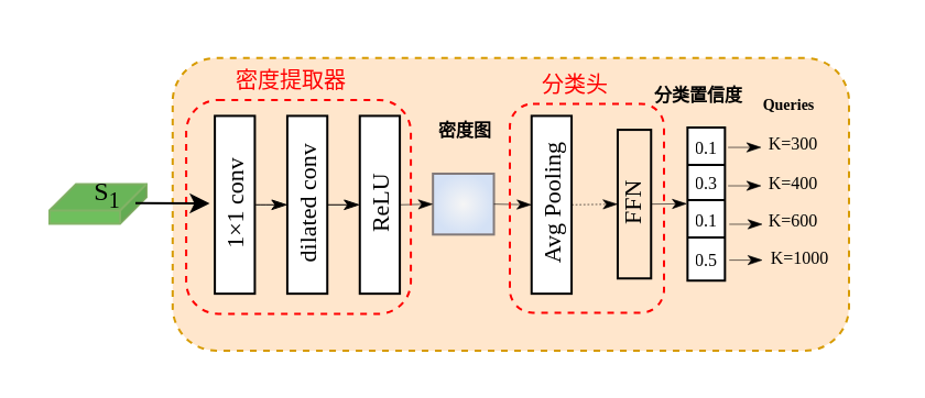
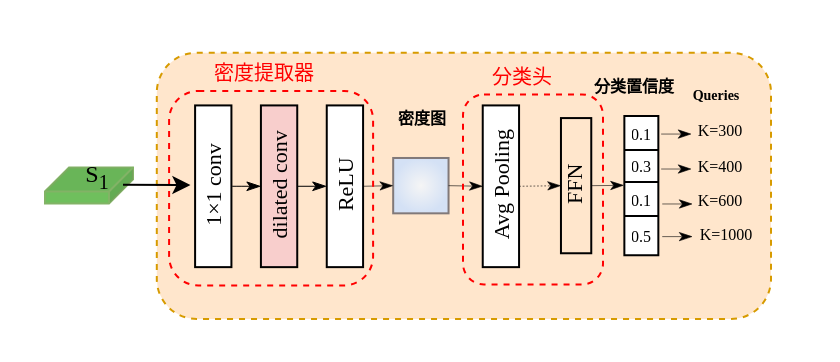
  <mxCell id="0" />
  <mxCell id="1" parent="0" />
  <mxCell id="2" value="" style="shape=cube;whiteSpace=wrap;html=1;boundedLbl=1;backgroundOutline=1;darkOpacity=0.05;darkOpacity2=0.1;size=12;fillStyle=solid;flipH=1;spacingTop=-1;spacingLeft=0;spacing=2;fillColor=light-dark(#6fbf5d, #0c2100);strokeColor=#82b366;movable=1;resizable=1;rotatable=1;deletable=1;editable=1;locked=0;connectable=1;fontFamily=Times New Roman;" parent="1" vertex="1"><mxGeometry x="22" y="83.21" width="44" height="18" as="geometry" /></mxCell>
  <mxCell id="3" value="" style="rounded=1;whiteSpace=wrap;html=1;fontFamily=Times New Roman;fillColor=#ffe6cc;strokeColor=#d79b00;dashed=1;" parent="1" vertex="1"><mxGeometry x="77.9" y="25.87" width="307.1" height="133.13" as="geometry" /></mxCell>
  <mxCell id="4" value="" style="group;fontFamily=Times New Roman;" parent="1" vertex="1" connectable="0"><mxGeometry x="91.222" y="37.697" width="263.327" height="97.892" as="geometry" /></mxCell>
  <mxCell id="5" value="&lt;b&gt;&lt;font face=&quot;宋体&quot;&gt;密度图&lt;/font&gt;&lt;/b&gt;" style="text;html=1;align=center;verticalAlign=middle;whiteSpace=wrap;rounded=0;fontSize=8;fontFamily=Times New Roman;" parent="4" vertex="1"><mxGeometry x="86.262" y="3.496" width="68.102" height="34.652" as="geometry" /></mxCell>
  <mxCell id="6" value="&lt;font face=&quot;宋体&quot;&gt;密度提取器&lt;/font&gt;" style="text;html=1;align=center;verticalAlign=middle;whiteSpace=wrap;rounded=0;fontColor=#FF0000;fontFamily=Times New Roman;fontSize=10;" parent="4" vertex="1"><mxGeometry x="-14.172" y="-17.177" width="110" height="30" as="geometry" /></mxCell>
  <mxCell id="7" value="&lt;font face=&quot;宋体&quot;&gt;分类头&lt;/font&gt;" style="text;html=1;align=center;verticalAlign=middle;whiteSpace=wrap;rounded=0;fontColor=#FF0000;fontFamily=Times New Roman;fontSize=10;" parent="4" vertex="1"><mxGeometry x="114.778" y="-15.177" width="110" height="30" as="geometry" /></mxCell>
  <mxCell id="8" value="&lt;span style=&quot;font-size: 8px;&quot;&gt;&lt;b&gt;&lt;font face=&quot;宋体&quot;&gt;分类置信度&lt;/font&gt;&lt;/b&gt;&lt;/span&gt;" style="text;html=1;align=center;verticalAlign=middle;whiteSpace=wrap;rounded=0;fontFamily=Times New Roman;fontSize=6;fontColor=default;labelBackgroundColor=none;" parent="1" vertex="1"><mxGeometry x="282.309" y="25.74" width="69.91" height="34.962" as="geometry" /></mxCell>
  <mxCell id="9" value="&lt;font style=&quot;font-size: 7px;&quot;&gt;&lt;b style=&quot;&quot;&gt;Queries&lt;/b&gt;&lt;/font&gt;" style="text;html=1;align=center;verticalAlign=middle;whiteSpace=wrap;rounded=0;fontFamily=Times New Roman;fontSize=6;fontColor=default;labelBackgroundColor=none;" parent="1" vertex="1"><mxGeometry x="323.09" y="30.705" width="69.91" height="34.962" as="geometry" /></mxCell>
  <mxCell id="10" value="" style="group;fontFamily=Times New Roman;" parent="1" vertex="1" connectable="0"><mxGeometry x="97.048" y="52.208" width="231.623" height="102.792" as="geometry" /></mxCell>
  <mxCell id="11" value="&lt;p class=&quot;p1&quot; style=&quot;margin: 0px; font-variant-numeric: normal; font-variant-east-asian: normal; font-variant-alternates: normal; font-size-adjust: none; font-kerning: auto; font-optical-sizing: auto; font-feature-settings: normal; font-variation-settings: normal; font-variant-position: normal; font-variant-emoji: normal; font-stretch: normal; line-height: normal; text-align: start;&quot;&gt;&lt;font style=&quot;color: rgb(0, 0, 0); font-size: 11px;&quot;&gt;1×1 conv&lt;/font&gt;&lt;/p&gt;" style="rounded=0;whiteSpace=wrap;html=1;horizontal=0;fontFamily=Times New Roman;" parent="10" vertex="1"><mxGeometry width="18.161" height="80.855" as="geometry" /></mxCell>
  <mxCell id="12" value="" style="whiteSpace=wrap;html=1;aspect=fixed;fillColor=#f5f5f5;strokeColor=light-dark(#817979, #959595);gradientColor=#D4E1F5;gradientDirection=radial;fontFamily=Times New Roman;" parent="10" vertex="1"><mxGeometry x="99.039" y="26.278" width="27.684" height="27.684" as="geometry" /></mxCell>
  <mxCell id="13" value="" style="shape=table;startSize=0;container=1;collapsible=0;childLayout=tableLayout;fontSize=14;fontFamily=Times New Roman;align=center;" parent="10" vertex="1"><mxGeometry x="214.628" y="5.282" width="16.995" height="69.686" as="geometry" /></mxCell>
  <mxCell id="14" style="shape=tableRow;horizontal=0;startSize=0;swimlaneHead=0;swimlaneBody=0;strokeColor=inherit;top=0;left=0;bottom=0;right=0;collapsible=0;dropTarget=0;fillColor=none;points=[[0,0.5],[1,0.5]];portConstraint=eastwest;fontSize=16;fontFamily=Times New Roman;" parent="13" vertex="1"><mxGeometry width="16.995" height="17" as="geometry" /></mxCell>
  <mxCell id="15" value="&lt;font style=&quot;font-size: 8px;&quot;&gt;0.1&lt;/font&gt;" style="shape=partialRectangle;html=1;whiteSpace=wrap;connectable=0;strokeColor=inherit;overflow=hidden;fillColor=none;top=0;left=0;bottom=0;right=0;pointerEvents=1;fontSize=10;fontFamily=Times New Roman;" parent="14" vertex="1"><mxGeometry width="17" height="17" as="geometry"><mxRectangle width="17" height="17" as="alternateBounds" /></mxGeometry></mxCell>
  <mxCell id="16" value="" style="shape=tableRow;horizontal=0;startSize=0;swimlaneHead=0;swimlaneBody=0;strokeColor=inherit;top=0;left=0;bottom=0;right=0;collapsible=0;dropTarget=0;fillColor=none;points=[[0,0.5],[1,0.5]];portConstraint=eastwest;fontSize=16;fontFamily=Times New Roman;" parent="13" vertex="1"><mxGeometry y="17" width="16.995" height="16" as="geometry" /></mxCell>
  <mxCell id="17" value="&lt;font style=&quot;font-size: 8px;&quot;&gt;0.3&lt;/font&gt;" style="shape=partialRectangle;html=1;whiteSpace=wrap;connectable=0;strokeColor=inherit;overflow=hidden;fillColor=none;top=0;left=0;bottom=0;right=0;pointerEvents=1;fontSize=10;fontFamily=Times New Roman;" parent="16" vertex="1"><mxGeometry width="17" height="16" as="geometry"><mxRectangle width="17" height="16" as="alternateBounds" /></mxGeometry></mxCell>
  <mxCell id="18" value="" style="shape=tableRow;horizontal=0;startSize=0;swimlaneHead=0;swimlaneBody=0;strokeColor=inherit;top=0;left=0;bottom=0;right=0;collapsible=0;dropTarget=0;fillColor=none;points=[[0,0.5],[1,0.5]];portConstraint=eastwest;fontSize=16;fontFamily=Times New Roman;" parent="13" vertex="1"><mxGeometry y="33" width="16.995" height="17" as="geometry" /></mxCell>
  <mxCell id="19" value="&lt;font style=&quot;font-size: 8px;&quot;&gt;0.1&lt;/font&gt;" style="shape=partialRectangle;html=1;whiteSpace=wrap;connectable=0;strokeColor=inherit;overflow=hidden;fillColor=none;top=0;left=0;bottom=0;right=0;pointerEvents=1;fontSize=10;fontFamily=Times New Roman;" parent="18" vertex="1"><mxGeometry width="17" height="17" as="geometry"><mxRectangle width="17" height="17" as="alternateBounds" /></mxGeometry></mxCell>
  <mxCell id="20" style="shape=tableRow;horizontal=0;startSize=0;swimlaneHead=0;swimlaneBody=0;strokeColor=inherit;top=0;left=0;bottom=0;right=0;collapsible=0;dropTarget=0;fillColor=none;points=[[0,0.5],[1,0.5]];portConstraint=eastwest;fontSize=16;fontFamily=Times New Roman;" parent="13" vertex="1"><mxGeometry y="50" width="16.995" height="20" as="geometry" /></mxCell>
  <mxCell id="21" value="&lt;font style=&quot;font-size: 8px;&quot;&gt;0.5&lt;/font&gt;" style="shape=partialRectangle;html=1;whiteSpace=wrap;connectable=0;strokeColor=inherit;overflow=hidden;fillColor=none;top=0;left=0;bottom=0;right=0;pointerEvents=1;fontSize=10;fontFamily=Times New Roman;" parent="20" vertex="1"><mxGeometry width="17" height="20" as="geometry"><mxRectangle width="17" height="20" as="alternateBounds" /></mxGeometry></mxCell>
- <mxCell id="22" value="&lt;p class=&quot;p1&quot; style=&quot;margin: 0px; font-variant-numeric: normal; font-variant-east-asian: normal; font-variant-alternates: normal; font-size-adjust: none; font-kerning: auto; font-optical-sizing: auto; font-feature-settings: normal; font-variation-settings: normal; font-variant-position: normal; font-variant-emoji: normal; font-stretch: normal; line-height: normal; text-align: start;&quot;&gt;&lt;font style=&quot;color: rgb(0, 0, 0); font-size: 11px;&quot;&gt;dilated conv&lt;/font&gt;&lt;/p&gt;" style="rounded=0;whiteSpace=wrap;html=1;horizontal=0;fontFamily=Times New Roman;" parent="10" vertex="1"><mxGeometry x="32.916" width="18.161" height="80.855" as="geometry" /></mxCell>
+ <mxCell id="22" value="&lt;p class=&quot;p1&quot; style=&quot;margin: 0px; font-variant-numeric: normal; font-variant-east-asian: normal; font-variant-alternates: normal; font-size-adjust: none; font-kerning: auto; font-optical-sizing: auto; font-feature-settings: normal; font-variation-settings: normal; font-variant-position: normal; font-variant-emoji: normal; font-stretch: normal; line-height: normal; text-align: start;&quot;&gt;&lt;font style=&quot;color: rgb(0, 0, 0); font-size: 11px;&quot;&gt;dilated conv&lt;/font&gt;&lt;/p&gt;" style="rounded=0;whiteSpace=wrap;html=1;horizontal=0;fontFamily=Times New Roman;fillColor=#f8cecc;" parent="10" vertex="1"><mxGeometry x="32.916" width="18.161" height="80.855" as="geometry" /></mxCell>
  <mxCell id="23" value="&lt;font style=&quot;font-size: 11px;&quot;&gt;ReLU&lt;/font&gt;" style="rounded=0;whiteSpace=wrap;html=1;horizontal=0;fontFamily=Times New Roman;" parent="10" vertex="1"><mxGeometry x="65.832" width="18.161" height="80.855" as="geometry" /></mxCell>
  <mxCell id="24" value="&lt;font style=&quot;font-size: 11px;&quot;&gt;Avg Pooling&lt;/font&gt;" style="rounded=0;whiteSpace=wrap;html=1;horizontal=0;fontFamily=Times New Roman;" parent="10" vertex="1"><mxGeometry x="143.818" width="18.161" height="80.855" as="geometry" /></mxCell>
  <mxCell id="25" value="&lt;font style=&quot;font-size: 11px; font-weight: normal;&quot;&gt;FFN&lt;/font&gt;" style="rounded=0;whiteSpace=wrap;html=1;fontStyle=1;horizontal=0;fontFamily=Times New Roman;fillColor=#ffe6cc;" parent="10" vertex="1"><mxGeometry x="182.928" y="6.328" width="15.147" height="67.592" as="geometry" /></mxCell>
  <mxCell id="26" value="" style="endArrow=classicThin;html=1;rounded=0;entryX=0;entryY=0.5;entryDx=0;entryDy=0;exitX=1;exitY=0.5;exitDx=0;exitDy=0;endFill=1;strokeWidth=0.5;curved=1;startArrow=none;startFill=0;fontFamily=Times New Roman;" parent="10" source="11" target="22" edge="1"><mxGeometry width="50" height="50" relative="1" as="geometry"><mxPoint x="-61.292" y="23.101" as="sourcePoint" /><mxPoint x="-4.54" y="-34.652" as="targetPoint" /></mxGeometry></mxCell>
  <mxCell id="27" value="" style="endArrow=classicThin;html=1;rounded=0;entryX=0;entryY=0.5;entryDx=0;entryDy=0;exitX=1;exitY=0.5;exitDx=0;exitDy=0;endFill=1;strokeWidth=0.5;jumpSize=7;fontFamily=Times New Roman;" parent="10" source="22" target="23" edge="1"><mxGeometry width="50" height="50" relative="1" as="geometry"><mxPoint x="29.511" y="51.978" as="sourcePoint" /><mxPoint x="44.266" y="51.978" as="targetPoint" /></mxGeometry></mxCell>
  <mxCell id="28" value="" style="endArrow=classicThin;html=1;rounded=0;endFill=1;strokeWidth=0.3;sourcePerimeterSpacing=0;fontSize=11;exitX=1;exitY=0.5;exitDx=0;exitDy=0;entryX=0;entryY=0.5;entryDx=0;entryDy=0;fontFamily=Times New Roman;" parent="10" source="23" target="12" edge="1"><mxGeometry width="50" height="50" relative="1" as="geometry"><mxPoint x="87.397" y="40.428" as="sourcePoint" /><mxPoint x="101.018" y="40.428" as="targetPoint" /></mxGeometry></mxCell>
  <mxCell id="29" value="" style="endArrow=classicThin;html=1;rounded=0;entryX=0;entryY=0.5;entryDx=0;entryDy=0;exitX=1;exitY=0.5;exitDx=0;exitDy=0;endFill=1;strokeWidth=0.3;fontFamily=Times New Roman;dashed=1;" parent="10" source="24" target="25" edge="1"><mxGeometry width="50" height="50" relative="1" as="geometry"><mxPoint x="135.872" y="51.978" as="sourcePoint" /><mxPoint x="155.168" y="51.978" as="targetPoint" /></mxGeometry></mxCell>
  <mxCell id="30" value="" style="endArrow=classicThin;html=1;rounded=0;endFill=1;strokeWidth=0.3;sourcePerimeterSpacing=0;fontSize=11;exitX=1;exitY=0.5;exitDx=0;exitDy=0;entryX=0;entryY=0.5;entryDx=0;entryDy=0;fontFamily=Times New Roman;" parent="10" source="12" target="24" edge="1"><mxGeometry width="50" height="50" relative="1" as="geometry"><mxPoint x="140.744" y="40.428" as="sourcePoint" /><mxPoint x="154.364" y="40.428" as="targetPoint" /></mxGeometry></mxCell>
  <mxCell id="31" value="" style="endArrow=classicThin;html=1;rounded=0;strokeWidth=0.3;endFill=1;exitX=1;exitY=0.5;exitDx=0;exitDy=0;fontFamily=Times New Roman;" parent="10" source="25" edge="1"><mxGeometry width="50" height="50" relative="1" as="geometry"><mxPoint x="118.847" y="127.058" as="sourcePoint" /><mxPoint x="214.39" y="39.959" as="targetPoint" /></mxGeometry></mxCell>
  <mxCell id="32" value="" style="rounded=1;whiteSpace=wrap;html=1;fillColor=none;dashed=1;strokeColor=#FF0000;" parent="10" vertex="1"><mxGeometry x="-13" y="-7.21" width="102" height="97.21" as="geometry" /></mxCell>
  <mxCell id="33" value="" style="group;fontFamily=Times New Roman;" parent="1" vertex="1" connectable="0"><mxGeometry x="321.68" y="50.516" width="70.388" height="81.379" as="geometry" /></mxCell>
  <mxCell id="34" value="" style="endArrow=classicThin;html=1;rounded=0;strokeWidth=0.3;endFill=1;exitX=1;exitY=0.5;exitDx=0;exitDy=0;fontSize=6;fontFamily=Times New Roman;" parent="33" edge="1"><mxGeometry width="50" height="50" relative="1" as="geometry"><mxPoint x="8.401" y="16.012" as="sourcePoint" /><mxPoint x="23.548" y="16.012" as="targetPoint" /></mxGeometry></mxCell>
  <mxCell id="35" value="" style="endArrow=classicThin;html=1;rounded=0;strokeWidth=0.3;endFill=1;exitX=1;exitY=0.5;exitDx=0;exitDy=0;fontSize=6;fontFamily=Times New Roman;" parent="33" edge="1"><mxGeometry width="50" height="50" relative="1" as="geometry"><mxPoint x="8.401" y="33.493" as="sourcePoint" /><mxPoint x="23.548" y="33.493" as="targetPoint" /></mxGeometry></mxCell>
  <mxCell id="36" value="" style="endArrow=classicThin;html=1;rounded=0;strokeWidth=0.3;endFill=1;exitX=1;exitY=0.5;exitDx=0;exitDy=0;fontSize=6;fontFamily=Times New Roman;" parent="33" edge="1"><mxGeometry width="50" height="50" relative="1" as="geometry"><mxPoint x="8.937" y="50.974" as="sourcePoint" /><mxPoint x="24.084" y="50.974" as="targetPoint" /></mxGeometry></mxCell>
  <mxCell id="37" value="" style="endArrow=classicThin;html=1;rounded=0;strokeWidth=0.3;endFill=1;exitX=1;exitY=0.5;exitDx=0;exitDy=0;fontSize=6;fontFamily=Times New Roman;" parent="33" edge="1"><mxGeometry width="50" height="50" relative="1" as="geometry"><mxPoint x="8.937" y="67.289" as="sourcePoint" /><mxPoint x="24.084" y="67.289" as="targetPoint" /></mxGeometry></mxCell>
  <mxCell id="38" value="&lt;font style=&quot;font-size: 8px;&quot;&gt;K=300&lt;/font&gt;" style="text;html=1;align=center;verticalAlign=middle;whiteSpace=wrap;rounded=0;fontFamily=Times New Roman;fontSize=6;fontColor=default;labelBackgroundColor=none;" parent="33" vertex="1"><mxGeometry x="3.495" width="69.91" height="29.135" as="geometry" /></mxCell>
  <mxCell id="39" value="&lt;font style=&quot;font-size: 8px;&quot;&gt;K=400&lt;/font&gt;" style="text;html=1;align=center;verticalAlign=middle;whiteSpace=wrap;rounded=0;fontFamily=Times New Roman;fontSize=6;fontColor=default;labelBackgroundColor=none;" parent="33" vertex="1"><mxGeometry x="3.495" y="18.343" width="69.91" height="29.135" as="geometry" /></mxCell>
  <mxCell id="40" value="&lt;font style=&quot;font-size: 8px;&quot;&gt;K=600&lt;/font&gt;" style="text;html=1;align=center;verticalAlign=middle;whiteSpace=wrap;rounded=0;fontFamily=Times New Roman;fontSize=6;fontColor=default;labelBackgroundColor=none;" parent="33" vertex="1"><mxGeometry x="3.74" y="34.962" width="69.91" height="29.135" as="geometry" /></mxCell>
  <mxCell id="41" value="&lt;font style=&quot;font-size: 8px;&quot;&gt;K=1000&lt;/font&gt;" style="text;html=1;align=center;verticalAlign=middle;whiteSpace=wrap;rounded=0;fontFamily=Times New Roman;fontSize=6;fontColor=default;labelBackgroundColor=none;" parent="33" vertex="1"><mxGeometry x="6.304" y="52.244" width="69.91" height="29.135" as="geometry" /></mxCell>
  <mxCell id="42" value="" style="endArrow=classic;html=1;rounded=0;exitX=0;exitY=0;exitDx=20.5;exitDy=29.5;exitPerimeter=0;entryX=0;entryY=0.5;entryDx=0;entryDy=0;fontFamily=Times New Roman;" parent="1" edge="1"><mxGeometry width="50" height="50" relative="1" as="geometry"><mxPoint x="61" y="91.887" as="sourcePoint" /><mxPoint x="94.718" y="92.006" as="targetPoint" /></mxGeometry></mxCell>
  <mxCell id="43" value="S&lt;sub&gt;1&lt;/sub&gt;" style="text;html=1;align=center;verticalAlign=middle;whiteSpace=wrap;rounded=0;fontFamily=Times New Roman;" parent="1" vertex="1"><mxGeometry x="20" y="74.206" width="57.093" height="26.699" as="geometry" /></mxCell>
  <mxCell id="44" value="" style="rounded=1;whiteSpace=wrap;html=1;fillColor=none;dashed=1;strokeColor=#FF0000;" parent="1" vertex="1"><mxGeometry x="231" y="46.7" width="70" height="95" as="geometry" /></mxCell>
